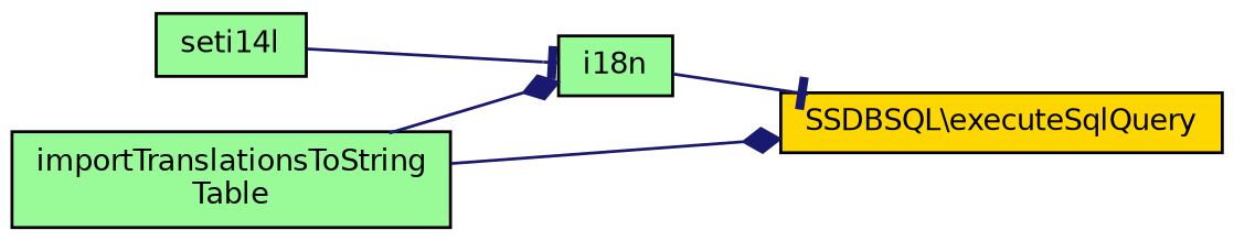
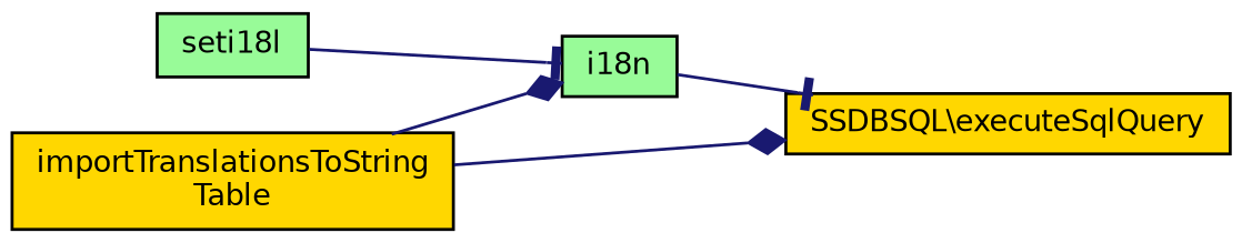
  digraph {
    rankdir=LR
    node [color=black fillcolor=gold fontname=Helvetica fontsize=10 shape=record style=filled]
    edge [arrowhead=diamond color=midnightblue fontname=Helvetica fontsize=10 labelfontname=Helvetica labelfontsize=10 style=solid]
-   n1 [fillcolor=palegreen fontcolor=black height=0.2 label="importTranslationsToString\lTable" width=0.4]
+   n1 [fontcolor=black height=0.2 label="importTranslationsToString\lTable" width=0.4]
    n2 [fillcolor=palegreen height=0.2 label=i18n width=0.4]
    n3 [height=0.2 label="SSDBSQL\\executeSqlQuery" width=0.4]
-   n4 [fillcolor=palegreen height=0.2 label=seti14l width=0.4]
+   n4 [fillcolor=palegreen height=0.2 label=seti18l width=0.4]
    n1 -> n2
    n1 -> n3
    n2 -> n3 [arrowhead=tee]
    n4 -> n2 [arrowhead=tee]
  }
